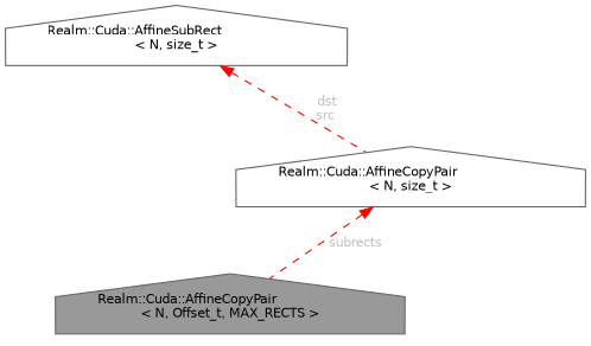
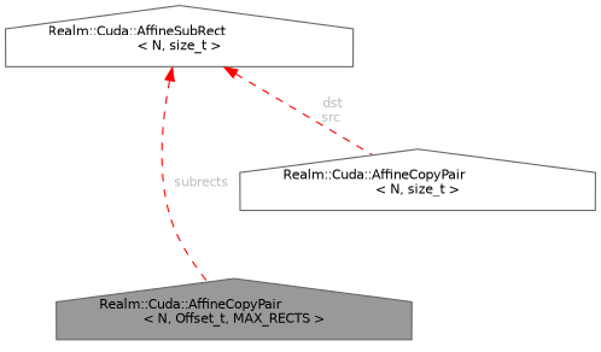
  digraph {
    node [color=gray40 fillcolor=white fontname=Helvetica fontsize=10 shape=house style=filled]
    edge [color=red dir=back fontcolor=grey fontname=Helvetica fontsize=10 labelfontname=Helvetica labelfontsize=10 style=dashed]
    n1 [fillcolor=grey60 fontcolor=black height=0.2 label="Realm::Cuda::AffineCopyPair\l\< N, Offset_t, MAX_RECTS \>" width=0.4]
    n2 [height=0.2 label="Realm::Cuda::AffineCopyPair\l\< N, size_t \>" width=0.4]
    n3 [height=0.2 label="Realm::Cuda::AffineSubRect\l\< N, size_t \>" width=0.4]
-   n2 -> n1 [label=" subrects"]
+   n3 -> n1 [label=" subrects"]
    n3 -> n2 [label=" dst\nsrc"]
  }
